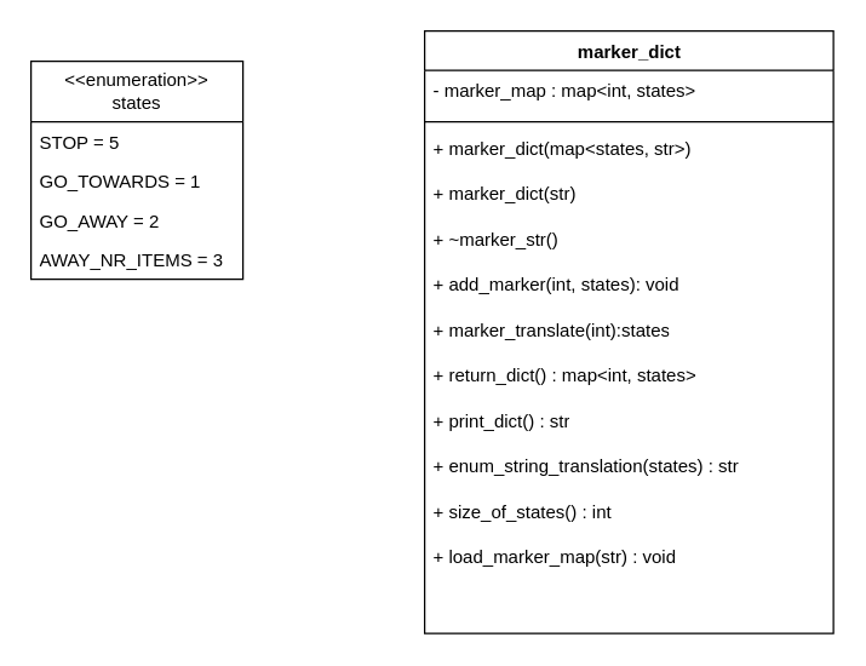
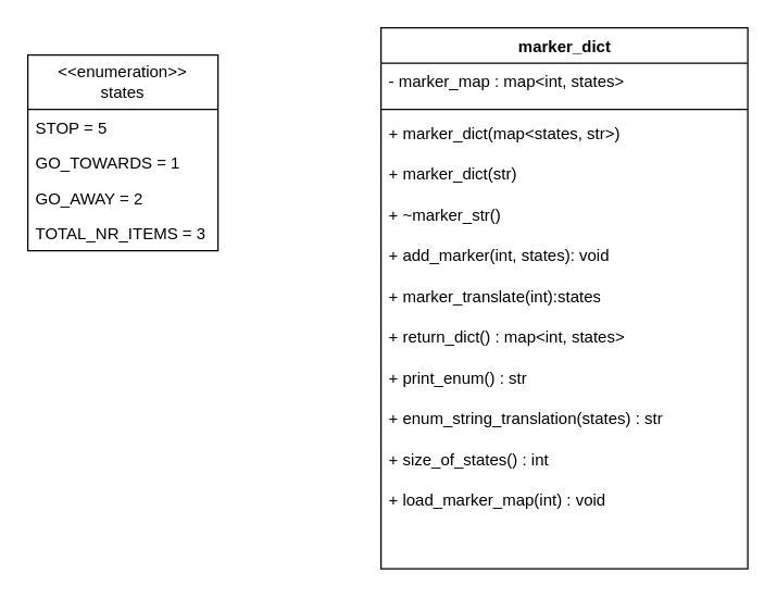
  <mxCell id="0" />
  <mxCell id="1" parent="0" />
  <mxCell id="2" value="&lt;font face=&quot;Helvetica&quot;&gt;marker_dict&lt;/font&gt;" style="swimlane;html=1;fontStyle=1;align=center;verticalAlign=top;childLayout=stackLayout;horizontal=1;startSize=26;horizontalStack=0;resizeParent=1;resizeLast=0;collapsible=1;marginBottom=0;swimlaneFillColor=#ffffff;rounded=0;shadow=0;comic=0;labelBackgroundColor=none;strokeWidth=1;fillColor=none;fontFamily=Verdana;fontSize=12" parent="1" vertex="1"><mxGeometry x="280" y="20" width="270" height="398" as="geometry"><mxRectangle x="500" y="30" width="110" height="30" as="alternateBounds" /></mxGeometry></mxCell>
  <mxCell id="3" value="- marker_map : map&amp;lt;int, states&amp;gt;" style="text;html=1;strokeColor=none;fillColor=none;align=left;verticalAlign=top;spacingLeft=4;spacingRight=4;whiteSpace=wrap;overflow=hidden;rotatable=0;points=[[0,0.5],[1,0.5]];portConstraint=eastwest;" parent="2" vertex="1"><mxGeometry y="26" width="270" height="30" as="geometry" /></mxCell>
  <mxCell id="4" value="" style="line;html=1;strokeWidth=1;fillColor=none;align=left;verticalAlign=middle;spacingTop=-1;spacingLeft=3;spacingRight=3;rotatable=0;labelPosition=right;points=[];portConstraint=eastwest;" parent="2" vertex="1"><mxGeometry y="56" width="270" height="8" as="geometry" /></mxCell>
  <mxCell id="5" value="+ marker_dict(map&amp;lt;states, str&amp;gt;)" style="text;html=1;strokeColor=none;fillColor=none;align=left;verticalAlign=top;spacingLeft=4;spacingRight=4;whiteSpace=wrap;overflow=hidden;rotatable=0;points=[[0,0.5],[1,0.5]];portConstraint=eastwest;" parent="2" vertex="1"><mxGeometry y="64" width="270" height="30" as="geometry" /></mxCell>
  <mxCell id="6" value="+ marker_dict(str)" style="text;html=1;strokeColor=none;fillColor=none;align=left;verticalAlign=top;spacingLeft=4;spacingRight=4;whiteSpace=wrap;overflow=hidden;rotatable=0;points=[[0,0.5],[1,0.5]];portConstraint=eastwest;" parent="2" vertex="1"><mxGeometry y="94" width="270" height="30" as="geometry" /></mxCell>
  <mxCell id="7" value="+ ~marker_str()" style="text;html=1;strokeColor=none;fillColor=none;align=left;verticalAlign=top;spacingLeft=4;spacingRight=4;whiteSpace=wrap;overflow=hidden;rotatable=0;points=[[0,0.5],[1,0.5]];portConstraint=eastwest;" parent="2" vertex="1"><mxGeometry y="124" width="270" height="30" as="geometry" /></mxCell>
  <mxCell id="8" value="+ add_marker(int, states): void" style="text;html=1;strokeColor=none;fillColor=none;align=left;verticalAlign=top;spacingLeft=4;spacingRight=4;whiteSpace=wrap;overflow=hidden;rotatable=0;points=[[0,0.5],[1,0.5]];portConstraint=eastwest;" vertex="1" parent="2"><mxGeometry y="154" width="270" height="30" as="geometry" /></mxCell>
  <mxCell id="9" value="&lt;div&gt;+ marker_translate(int):states&lt;/div&gt;" style="text;html=1;strokeColor=none;fillColor=none;align=left;verticalAlign=top;spacingLeft=4;spacingRight=4;whiteSpace=wrap;overflow=hidden;rotatable=0;points=[[0,0.5],[1,0.5]];portConstraint=eastwest;" vertex="1" parent="2"><mxGeometry y="184" width="270" height="30" as="geometry" /></mxCell>
  <mxCell id="10" value="&lt;div&gt;+ return_dict() : map&amp;lt;int, states&amp;gt;&lt;/div&gt;" style="text;html=1;strokeColor=none;fillColor=none;align=left;verticalAlign=top;spacingLeft=4;spacingRight=4;whiteSpace=wrap;overflow=hidden;rotatable=0;points=[[0,0.5],[1,0.5]];portConstraint=eastwest;" vertex="1" parent="2"><mxGeometry y="214" width="270" height="30" as="geometry" /></mxCell>
- <mxCell id="11" value="&lt;div&gt;+ print_dict() : str&lt;/div&gt;&lt;div&gt;&lt;br&gt;&lt;/div&gt;" style="text;html=1;strokeColor=none;fillColor=none;align=left;verticalAlign=top;spacingLeft=4;spacingRight=4;whiteSpace=wrap;overflow=hidden;rotatable=0;points=[[0,0.5],[1,0.5]];portConstraint=eastwest;" vertex="1" parent="2"><mxGeometry y="244" width="270" height="30" as="geometry" /></mxCell>
+ <mxCell id="11" value="&lt;div&gt;+ print_enum() : str&lt;/div&gt;&lt;div&gt;&lt;br&gt;&lt;/div&gt;" style="text;html=1;strokeColor=none;fillColor=none;align=left;verticalAlign=top;spacingLeft=4;spacingRight=4;whiteSpace=wrap;overflow=hidden;rotatable=0;points=[[0,0.5],[1,0.5]];portConstraint=eastwest;" vertex="1" parent="2"><mxGeometry y="244" width="270" height="30" as="geometry" /></mxCell>
  <mxCell id="12" value="+ enum_string_translation(states) : str" style="text;html=1;strokeColor=none;fillColor=none;align=left;verticalAlign=top;spacingLeft=4;spacingRight=4;whiteSpace=wrap;overflow=hidden;rotatable=0;points=[[0,0.5],[1,0.5]];portConstraint=eastwest;" vertex="1" parent="2"><mxGeometry y="274" width="270" height="30" as="geometry" /></mxCell>
  <mxCell id="13" value="+ size_of_states() : int" style="text;html=1;strokeColor=none;fillColor=none;align=left;verticalAlign=top;spacingLeft=4;spacingRight=4;whiteSpace=wrap;overflow=hidden;rotatable=0;points=[[0,0.5],[1,0.5]];portConstraint=eastwest;" vertex="1" parent="2"><mxGeometry y="304" width="270" height="30" as="geometry" /></mxCell>
- <mxCell id="14" value="+ load_marker_map(str) : void" style="text;html=1;strokeColor=none;fillColor=none;align=left;verticalAlign=top;spacingLeft=4;spacingRight=4;whiteSpace=wrap;overflow=hidden;rotatable=0;points=[[0,0.5],[1,0.5]];portConstraint=eastwest;" vertex="1" parent="2"><mxGeometry y="334" width="270" height="30" as="geometry" /></mxCell>
+ <mxCell id="14" value="+ load_marker_map(int) : void" style="text;html=1;strokeColor=none;fillColor=none;align=left;verticalAlign=top;spacingLeft=4;spacingRight=4;whiteSpace=wrap;overflow=hidden;rotatable=0;points=[[0,0.5],[1,0.5]];portConstraint=eastwest;" vertex="1" parent="2"><mxGeometry y="334" width="270" height="30" as="geometry" /></mxCell>
  <mxCell id="15" value="&lt;div&gt;&amp;lt;&amp;lt;enumeration&amp;gt;&amp;gt;&lt;/div&gt;&lt;div&gt;states&lt;br&gt;&lt;/div&gt;" style="swimlane;fontStyle=0;childLayout=stackLayout;horizontal=1;startSize=40;fillColor=none;horizontalStack=0;resizeParent=1;resizeParentMax=0;resizeLast=0;collapsible=1;marginBottom=0;whiteSpace=wrap;html=1;" vertex="1" parent="1"><mxGeometry x="20" y="40" width="140" height="144" as="geometry" /></mxCell>
  <mxCell id="16" value="STOP = 5" style="text;strokeColor=none;fillColor=none;align=left;verticalAlign=top;spacingLeft=4;spacingRight=4;overflow=hidden;rotatable=0;points=[[0,0.5],[1,0.5]];portConstraint=eastwest;whiteSpace=wrap;html=1;" vertex="1" parent="15"><mxGeometry y="40" width="140" height="26" as="geometry" /></mxCell>
  <mxCell id="17" value="GO_TOWARDS = 1" style="text;strokeColor=none;fillColor=none;align=left;verticalAlign=top;spacingLeft=4;spacingRight=4;overflow=hidden;rotatable=0;points=[[0,0.5],[1,0.5]];portConstraint=eastwest;whiteSpace=wrap;html=1;" vertex="1" parent="15"><mxGeometry y="66" width="140" height="26" as="geometry" /></mxCell>
  <mxCell id="18" value="&lt;div&gt;GO_AWAY = 2&lt;/div&gt;" style="text;strokeColor=none;fillColor=none;align=left;verticalAlign=top;spacingLeft=4;spacingRight=4;overflow=hidden;rotatable=0;points=[[0,0.5],[1,0.5]];portConstraint=eastwest;whiteSpace=wrap;html=1;" vertex="1" parent="15"><mxGeometry y="92" width="140" height="26" as="geometry" /></mxCell>
- <mxCell id="19" value="AWAY_NR_ITEMS = 3" style="text;strokeColor=none;fillColor=none;align=left;verticalAlign=top;spacingLeft=4;spacingRight=4;overflow=hidden;rotatable=0;points=[[0,0.5],[1,0.5]];portConstraint=eastwest;whiteSpace=wrap;html=1;" vertex="1" parent="15"><mxGeometry y="118" width="140" height="26" as="geometry" /></mxCell>
+ <mxCell id="19" value="TOTAL_NR_ITEMS = 3" style="text;strokeColor=none;fillColor=none;align=left;verticalAlign=top;spacingLeft=4;spacingRight=4;overflow=hidden;rotatable=0;points=[[0,0.5],[1,0.5]];portConstraint=eastwest;whiteSpace=wrap;html=1;" vertex="1" parent="15"><mxGeometry y="118" width="140" height="26" as="geometry" /></mxCell>
